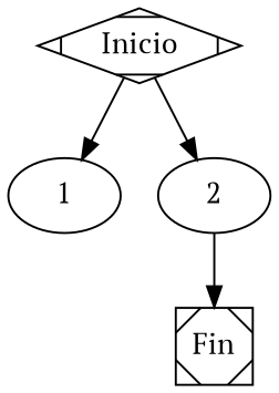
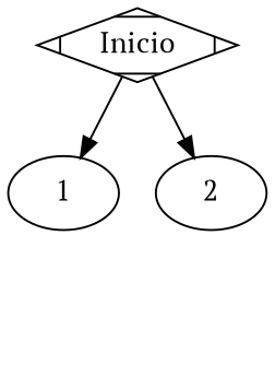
  digraph {
    fontname="PT Serif"
    node [fontname="PT Serif"]
    edge [fontname="PT Serif"]
    Inicio [shape=Mdiamond]
    1
    2
-   Fin [shape=Msquare]
    Inicio -> 1
    Inicio -> 2
-   2 -> Fin
  }
